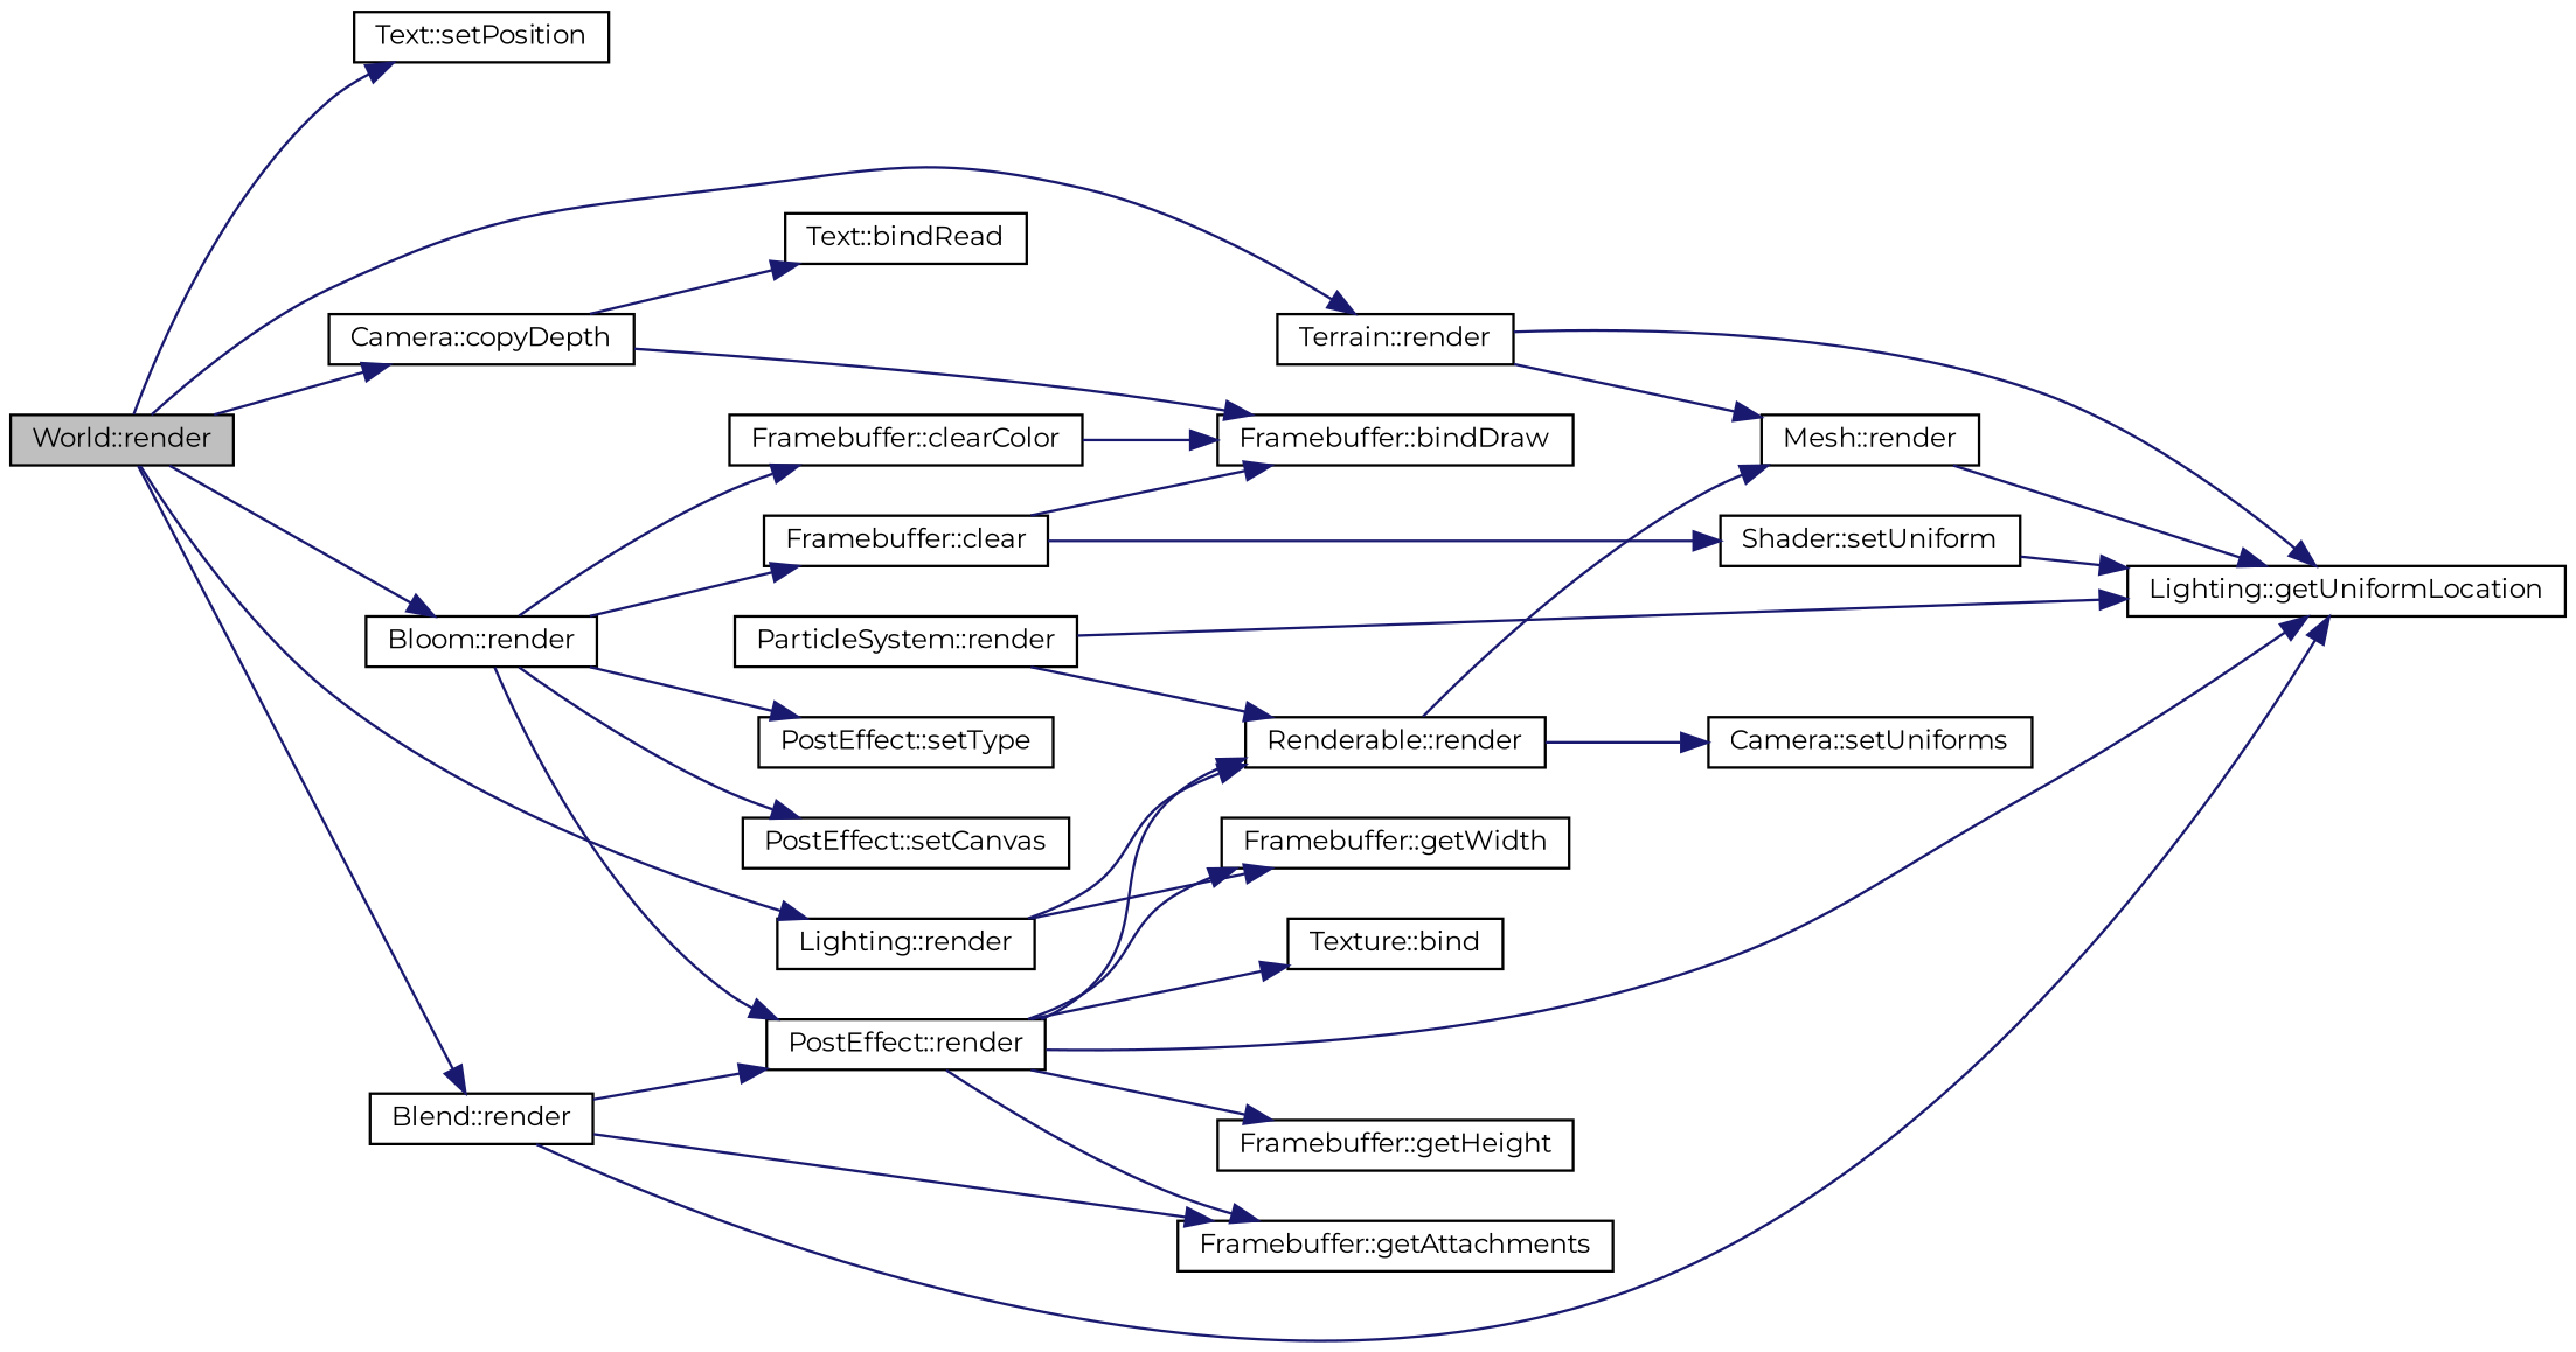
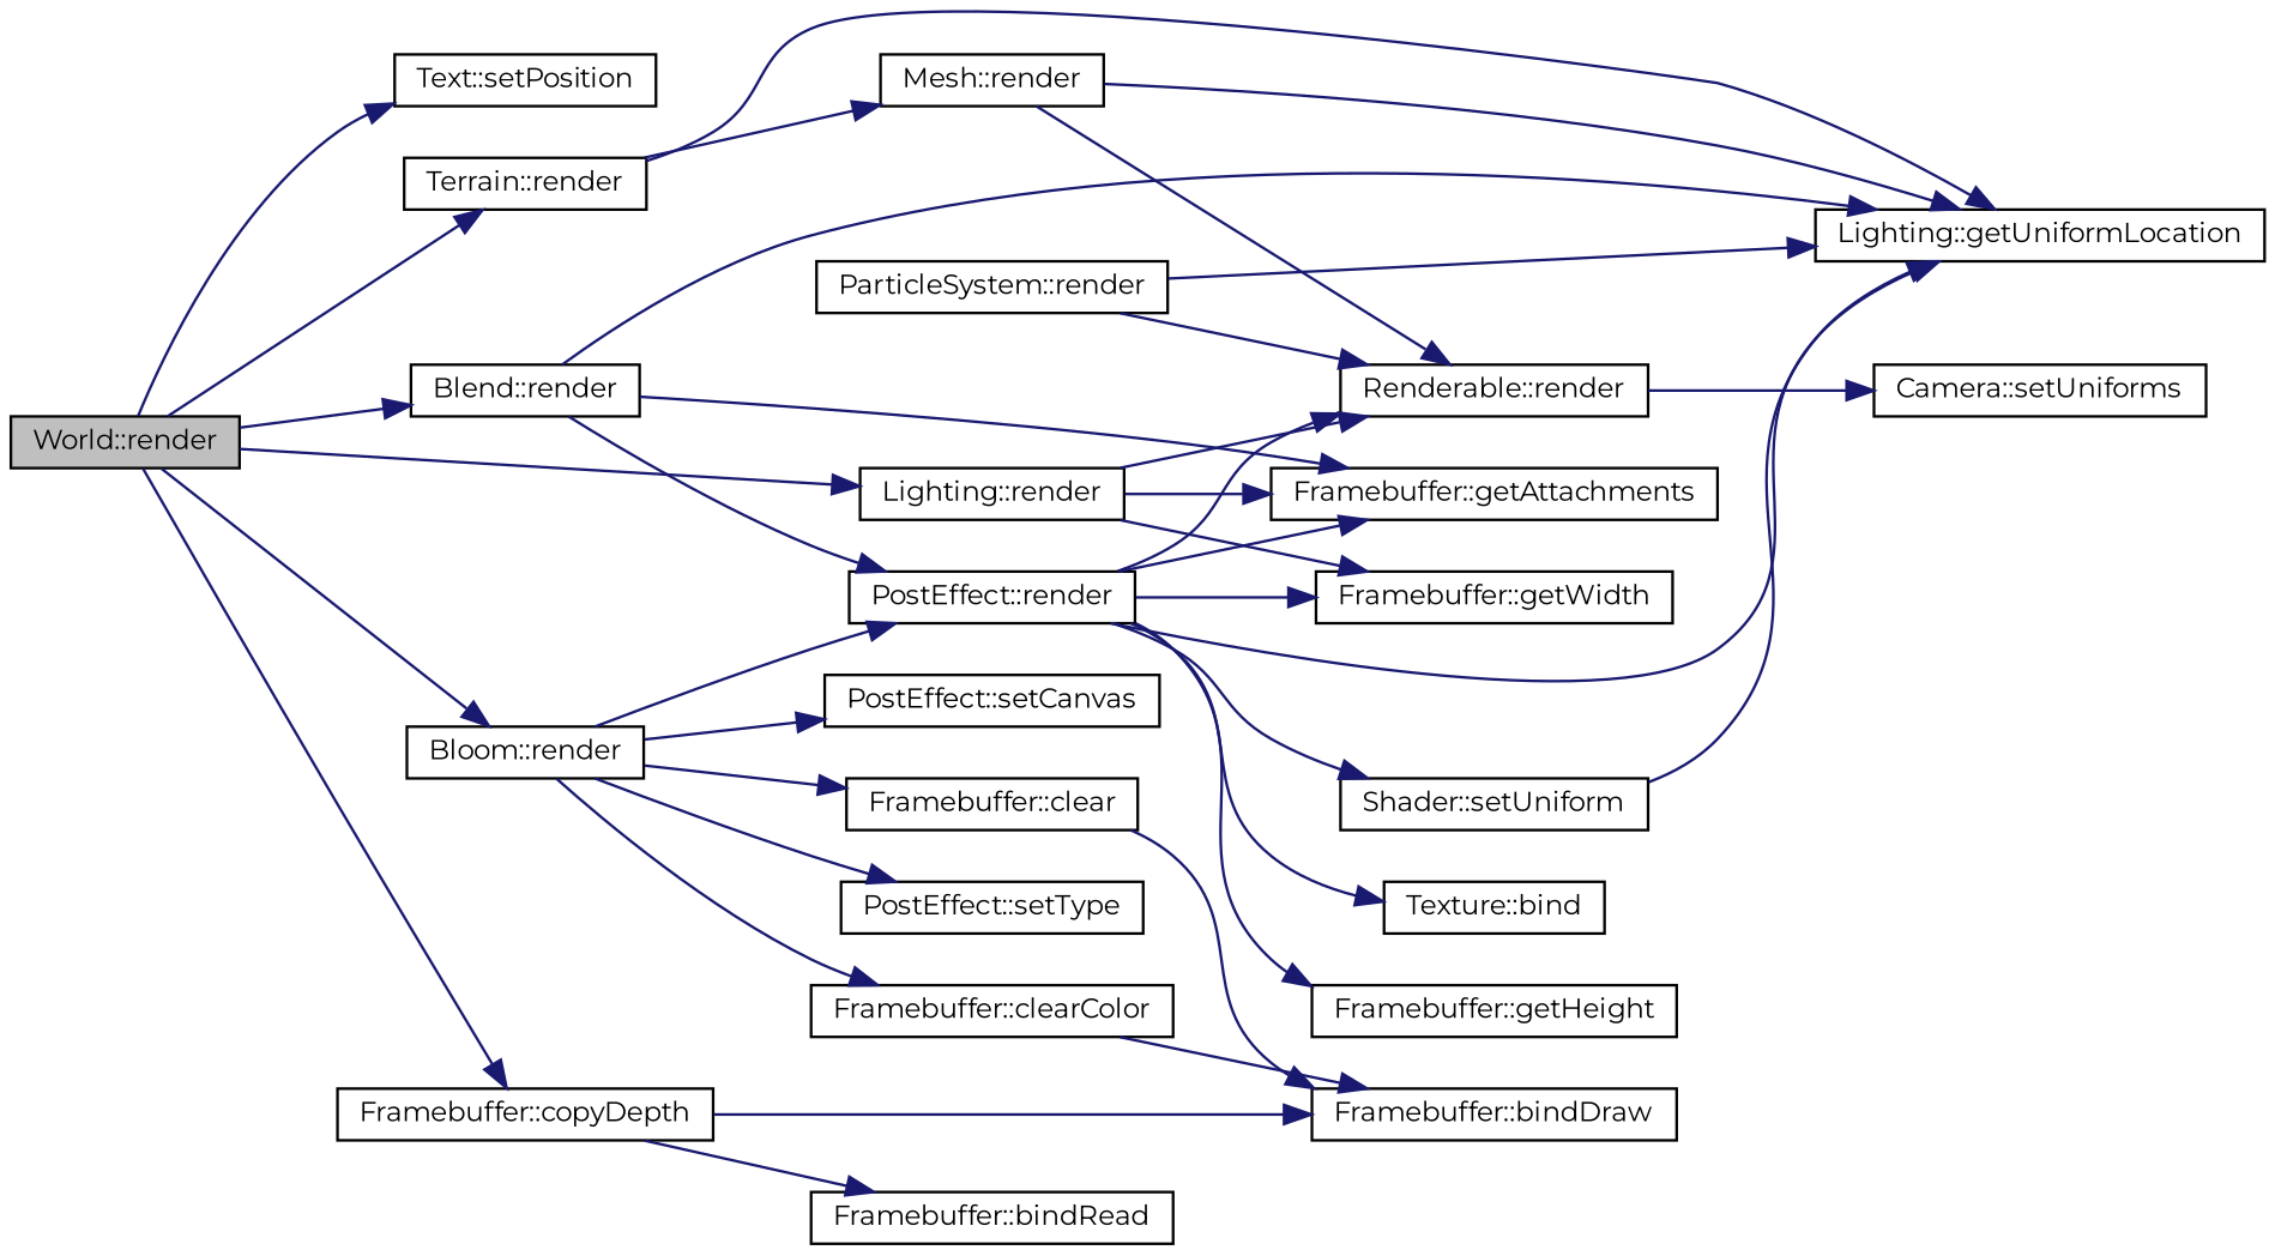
  digraph {
    fontname=Montserrat
    rankdir=LR
    node [color=black fillcolor=white fontname=Montserrat fontsize=10 shape=record style=filled]
    edge [color=midnightblue fontname=Montserrat fontsize=10 labelfontname=Helvetica labelfontsize=10 style=solid]
    n1 [fillcolor=grey75 fontcolor=black height=0.2 label="World::render" width=0.4]
    n2 [height=0.2 label="Text::setPosition" width=0.4]
    n3 [height=0.2 label="Terrain::render" width=0.4]
    n4 [height=0.2 label="Lighting::render" width=0.4]
-   n5 [height=0.2 label="Camera::copyDepth" width=0.4]
+   n5 [height=0.2 label="Framebuffer::copyDepth" width=0.4]
    n6 [height=0.2 label="Bloom::render" width=0.4]
    n7 [height=0.2 label="Blend::render" width=0.4]
    n8 [height=0.2 label="Framebuffer::clear" width=0.4]
    n9 [height=0.2 label="Framebuffer::bindDraw" width=0.4]
    n10 [height=0.2 label="Lighting::getUniformLocation" width=0.4]
    n11 [height=0.2 label="Mesh::render" width=0.4]
    n12 [height=0.2 label="Renderable::render" width=0.4]
    n13 [height=0.2 label="Framebuffer::getAttachments" width=0.4]
    n14 [height=0.2 label="Framebuffer::getWidth" width=0.4]
-   n15 [height=0.2 label="Text::bindRead" width=0.4]
+   n15 [height=0.2 label="Framebuffer::bindRead" width=0.4]
    n16 [height=0.2 label="ParticleSystem::render" width=0.4]
    n17 [height=0.2 label="Framebuffer::clearColor" width=0.4]
    n18 [height=0.2 label="PostEffect::setType" width=0.4]
    n19 [height=0.2 label="PostEffect::render" width=0.4]
    n20 [height=0.2 label="PostEffect::setCanvas" width=0.4]
    n21 [height=0.2 label="Camera::setUniforms" width=0.4]
    n22 [height=0.2 label="Shader::setUniform" width=0.4]
    n23 [height=0.2 label="Framebuffer::getHeight" width=0.4]
    n24 [height=0.2 label="Texture::bind" width=0.4]
    n1 -> n2
    n1 -> n3
    n1 -> n4
    n1 -> n5
    n1 -> n6
    n1 -> n7
    n3 -> n10
    n3 -> n11
    n4 -> n12
+   n4 -> n13
    n4 -> n14
    n5 -> n9
    n5 -> n15
    n6 -> n8
    n6 -> n17
    n6 -> n18
    n6 -> n19
    n6 -> n20
    n7 -> n10
    n7 -> n13
    n7 -> n19
    n8 -> n9
    n11 -> n10
-   n12 -> n11
+   n11 -> n12
    n12 -> n21
    n16 -> n10
    n16 -> n12
    n17 -> n9
    n19 -> n10
    n19 -> n12
    n19 -> n13
    n19 -> n14
-   n8 -> n22
+   n19 -> n22
    n19 -> n23
    n19 -> n24
    n22 -> n10
  }
